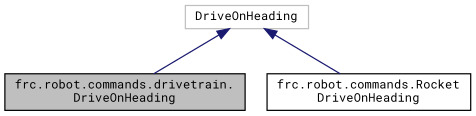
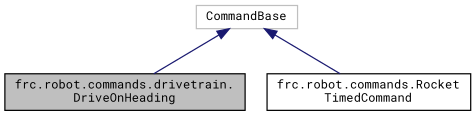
  digraph {
    fontname="Roboto Mono"
    node [color=black fillcolor=white fontname="Roboto Mono" fontsize=10 shape=record style=filled]
    edge [color=midnightblue dir=back fontname="Roboto Mono" fontsize=10 labelfontname=Helvetica labelfontsize=10 style=solid]
    n1 [fillcolor=grey75 fontcolor=black height=0.2 label="frc.robot.commands.drivetrain.\lDriveOnHeading" width=0.4]
-   n2 [height=0.2 label="frc.robot.commands.Rocket\lDriveOnHeading" width=0.4]
-   n3 [color=grey75 height=0.2 label=DriveOnHeading width=0.4]
+   n2 [height=0.2 label="frc.robot.commands.Rocket\lTimedCommand" width=0.4]
+   n3 [color=grey75 height=0.2 label=CommandBase width=0.4]
    n3 -> n1
    n3 -> n2
  }
